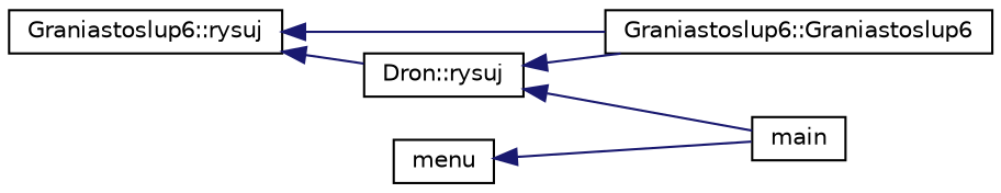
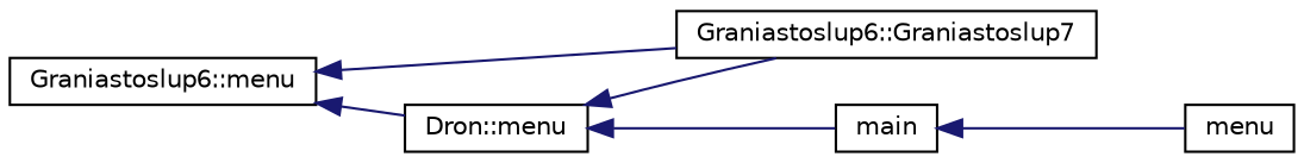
  digraph {
    rankdir=LR
    node [color=black fillcolor=white fontname=Helvetica fontsize=10 shape=record style=filled]
    edge [color=midnightblue dir=back fontname=Helvetica fontsize=10 labelfontname=Helvetica labelfontsize=10 style=solid]
-   n1 [height=0.2 label="Graniastoslup6::rysuj" width=0.4]
-   n2 [height=0.2 label="Graniastoslup6::Graniastoslup6" width=0.4]
-   n3 [height=0.2 label="Dron::rysuj" width=0.4]
+   n1 [height=0.2 label="Graniastoslup6::menu" width=0.4]
+   n2 [height=0.2 label="Graniastoslup6::Graniastoslup7" width=0.4]
+   n3 [height=0.2 label="Dron::menu" width=0.4]
    n4 [height=0.2 label=main width=0.4]
    n5 [height=0.2 label=menu width=0.4]
    n1 -> n2
    n1 -> n3
    n3 -> n2
    n3 -> n4
-   n5 -> n4
+   n4 -> n5
  }
